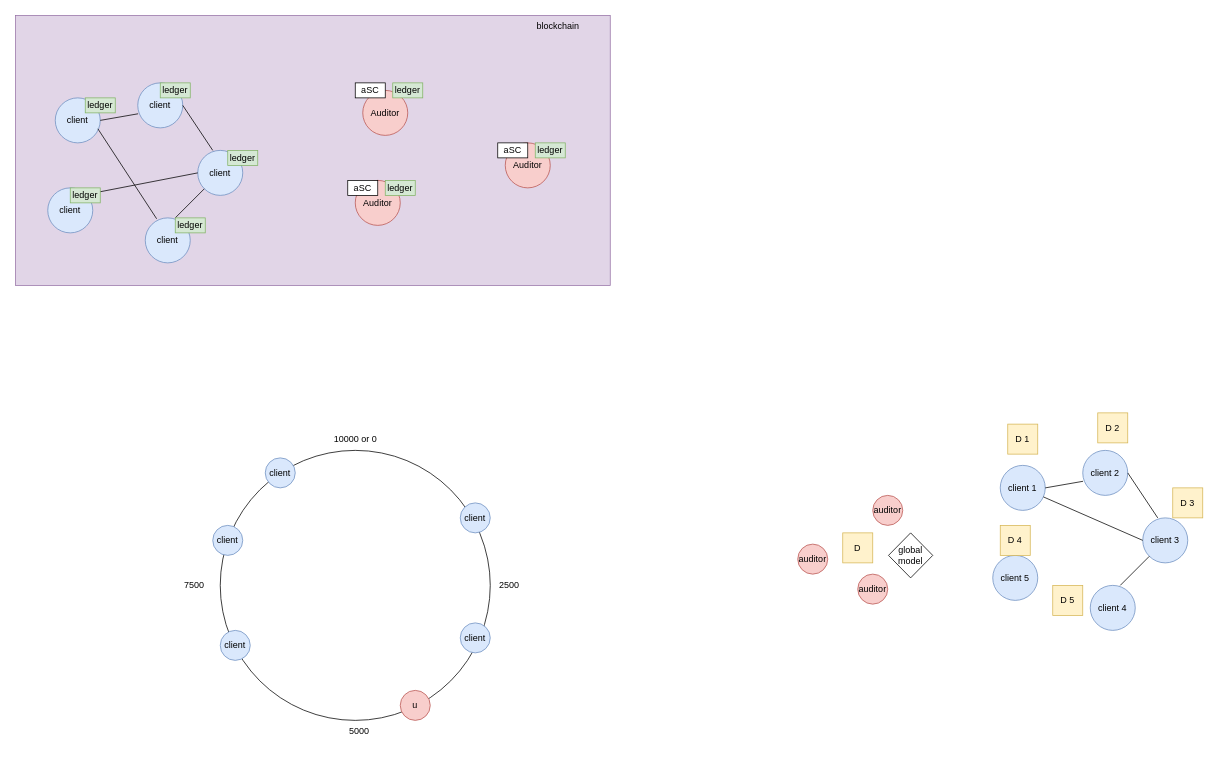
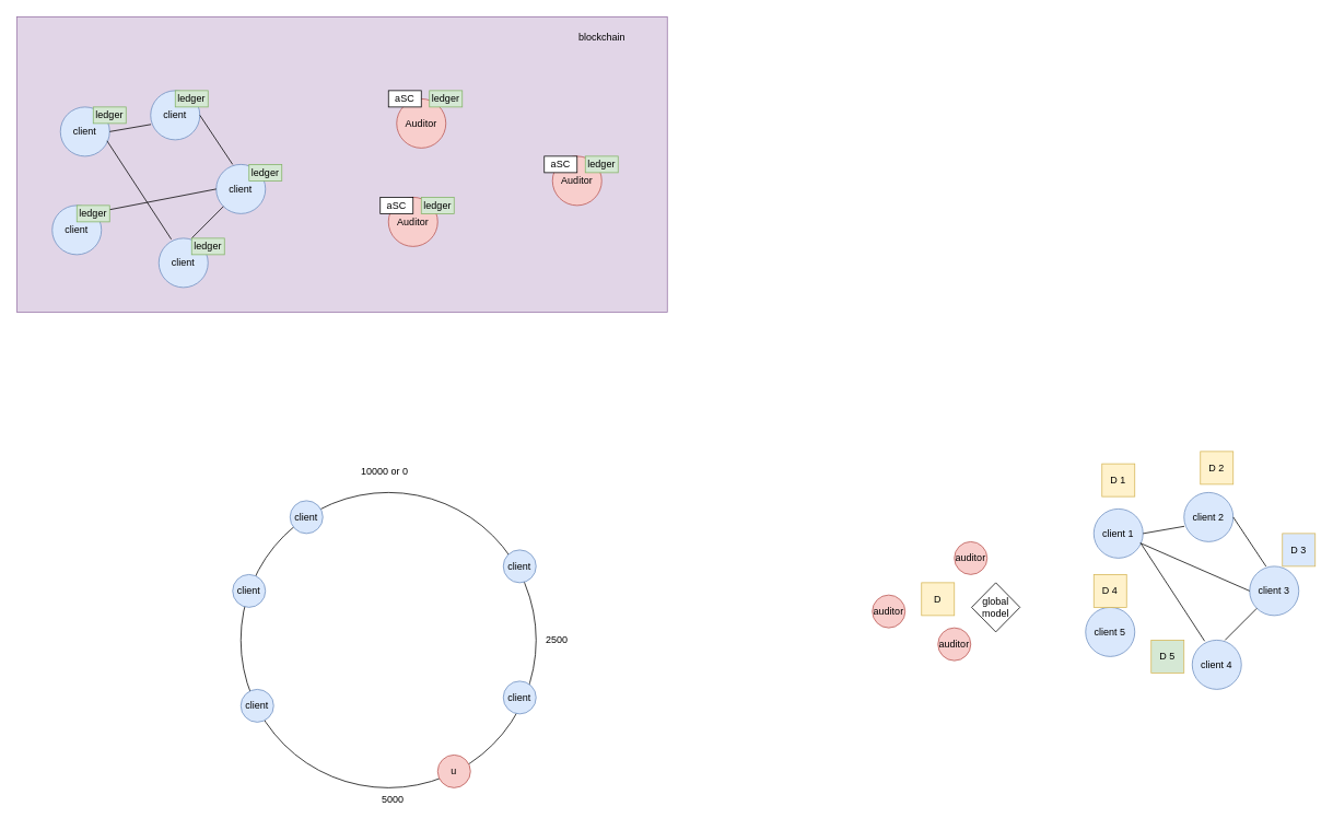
  <mxCell id="0" />
  <mxCell id="1" parent="0" />
  <mxCell id="2" value="" style="rounded=0;whiteSpace=wrap;html=1;fillColor=#e1d5e7;strokeColor=#9673a6;" vertex="1" parent="1"><mxGeometry x="20" y="20" width="793" height="360" as="geometry" /></mxCell>
  <mxCell id="3" value="client" style="ellipse;whiteSpace=wrap;html=1;aspect=fixed;fillColor=#dae8fc;strokeColor=#6c8ebf;" vertex="1" parent="1"><mxGeometry x="73" y="130" width="60" height="60" as="geometry" /></mxCell>
  <mxCell id="4" value="client" style="ellipse;whiteSpace=wrap;html=1;aspect=fixed;fillColor=#dae8fc;strokeColor=#6c8ebf;" vertex="1" parent="1"><mxGeometry x="183" y="110" width="60" height="60" as="geometry" /></mxCell>
  <mxCell id="5" value="client" style="ellipse;whiteSpace=wrap;html=1;aspect=fixed;fillColor=#dae8fc;strokeColor=#6c8ebf;" vertex="1" parent="1"><mxGeometry x="63" y="250" width="60" height="60" as="geometry" /></mxCell>
  <mxCell id="6" value="client" style="ellipse;whiteSpace=wrap;html=1;aspect=fixed;fillColor=#dae8fc;strokeColor=#6c8ebf;" vertex="1" parent="1"><mxGeometry x="193" y="290" width="60" height="60" as="geometry" /></mxCell>
  <mxCell id="7" value="client" style="ellipse;whiteSpace=wrap;html=1;aspect=fixed;fillColor=#dae8fc;strokeColor=#6c8ebf;" vertex="1" parent="1"><mxGeometry x="263" y="200" width="60" height="60" as="geometry" /></mxCell>
  <mxCell id="8" value="" style="endArrow=none;html=1;rounded=0;entryX=0.333;entryY=0;entryDx=0;entryDy=0;entryPerimeter=0;" edge="1" parent="1" target="7"><mxGeometry width="50" height="50" relative="1" as="geometry"><mxPoint x="243" y="140" as="sourcePoint" /><mxPoint x="293" y="90" as="targetPoint" /></mxGeometry></mxCell>
  <mxCell id="9" value="" style="endArrow=none;html=1;rounded=0;entryX=0.333;entryY=0;entryDx=0;entryDy=0;entryPerimeter=0;exitX=0;exitY=1;exitDx=0;exitDy=0;" edge="1" parent="1" source="7"><mxGeometry width="50" height="50" relative="1" as="geometry"><mxPoint x="193" y="240" as="sourcePoint" /><mxPoint x="233" y="290" as="targetPoint" /></mxGeometry></mxCell>
  <mxCell id="10" value="" style="endArrow=none;html=1;rounded=0;exitX=0;exitY=0.5;exitDx=0;exitDy=0;entryX=1;entryY=0;entryDx=0;entryDy=0;" edge="1" parent="1" source="7" target="5"><mxGeometry width="50" height="50" relative="1" as="geometry"><mxPoint x="263" y="170" as="sourcePoint" /><mxPoint x="203" y="240" as="targetPoint" /></mxGeometry></mxCell>
  <mxCell id="11" value="" style="endArrow=none;html=1;rounded=0;entryX=0.253;entryY=0.02;entryDx=0;entryDy=0;entryPerimeter=0;exitX=0.947;exitY=0.687;exitDx=0;exitDy=0;exitPerimeter=0;" edge="1" parent="1" source="3" target="6"><mxGeometry width="50" height="50" relative="1" as="geometry"><mxPoint x="273" y="170" as="sourcePoint" /><mxPoint x="313" y="220" as="targetPoint" /></mxGeometry></mxCell>
  <mxCell id="12" value="" style="endArrow=none;html=1;rounded=0;entryX=1;entryY=0.5;entryDx=0;entryDy=0;exitX=0.007;exitY=0.687;exitDx=0;exitDy=0;exitPerimeter=0;" edge="1" parent="1" source="4" target="3"><mxGeometry width="50" height="50" relative="1" as="geometry"><mxPoint x="283" y="180" as="sourcePoint" /><mxPoint x="323" y="230" as="targetPoint" /></mxGeometry></mxCell>
  <mxCell id="13" value="Auditor" style="ellipse;whiteSpace=wrap;html=1;aspect=fixed;fillColor=#f8cecc;strokeColor=#b85450;" vertex="1" parent="1"><mxGeometry x="483" y="120" width="60" height="60" as="geometry" /></mxCell>
  <mxCell id="14" value="Auditor" style="ellipse;whiteSpace=wrap;html=1;aspect=fixed;fillColor=#f8cecc;strokeColor=#b85450;" vertex="1" parent="1"><mxGeometry x="473" y="240" width="60" height="60" as="geometry" /></mxCell>
  <mxCell id="15" value="Auditor" style="ellipse;whiteSpace=wrap;html=1;aspect=fixed;fillColor=#f8cecc;strokeColor=#b85450;" vertex="1" parent="1"><mxGeometry x="673" y="190" width="60" height="60" as="geometry" /></mxCell>
  <mxCell id="16" value="" style="endArrow=none;html=1;rounded=0;entryX=0.333;entryY=0;entryDx=0;entryDy=0;entryPerimeter=0;fillColor=#f8cecc;strokeColor=#b85450;" edge="1" parent="1" target="15" source="20"><mxGeometry width="50" height="50" relative="1" as="geometry"><mxPoint x="653" y="130" as="sourcePoint" /><mxPoint x="703" y="80" as="targetPoint" /></mxGeometry></mxCell>
- <mxCell id="17" value="blockchain" style="text;html=1;align=center;verticalAlign=middle;resizable=0;points=[];autosize=1;strokeColor=none;fillColor=none;" vertex="1" parent="1"><mxGeometry x="703" y="20" width="80" height="30" as="geometry" /></mxCell>
+ <mxCell id="17" value="blockchain" style="text;html=1;align=center;verticalAlign=middle;resizable=0;points=[];autosize=1;strokeColor=none;fillColor=none;" vertex="1" parent="1"><mxGeometry x="693" y="30" width="80" height="30" as="geometry" /></mxCell>
  <mxCell id="18" value="aSC" style="rounded=0;whiteSpace=wrap;html=1;" vertex="1" parent="1"><mxGeometry x="473" y="110" width="40" height="20" as="geometry" /></mxCell>
  <mxCell id="19" value="aSC" style="rounded=0;whiteSpace=wrap;html=1;" vertex="1" parent="1"><mxGeometry x="463" y="240" width="40" height="20" as="geometry" /></mxCell>
  <mxCell id="20" value="aSC" style="rounded=0;whiteSpace=wrap;html=1;" vertex="1" parent="1"><mxGeometry x="663" y="190" width="40" height="20" as="geometry" /></mxCell>
  <mxCell id="21" value="ledger" style="rounded=0;whiteSpace=wrap;html=1;fillColor=#d5e8d4;strokeColor=#82b366;" vertex="1" parent="1"><mxGeometry x="303" y="200" width="40" height="20" as="geometry" /></mxCell>
  <mxCell id="22" value="ledger" style="rounded=0;whiteSpace=wrap;html=1;fillColor=#d5e8d4;strokeColor=#82b366;" vertex="1" parent="1"><mxGeometry x="213" y="110" width="40" height="20" as="geometry" /></mxCell>
  <mxCell id="23" value="ledger" style="rounded=0;whiteSpace=wrap;html=1;fillColor=#d5e8d4;strokeColor=#82b366;" vertex="1" parent="1"><mxGeometry x="233" y="290" width="40" height="20" as="geometry" /></mxCell>
  <mxCell id="24" value="ledger" style="rounded=0;whiteSpace=wrap;html=1;fillColor=#d5e8d4;strokeColor=#82b366;" vertex="1" parent="1"><mxGeometry x="93" y="250" width="40" height="20" as="geometry" /></mxCell>
  <mxCell id="25" value="ledger" style="rounded=0;whiteSpace=wrap;html=1;fillColor=#d5e8d4;strokeColor=#82b366;" vertex="1" parent="1"><mxGeometry x="113" y="130" width="40" height="20" as="geometry" /></mxCell>
  <mxCell id="26" value="ledger" style="rounded=0;whiteSpace=wrap;html=1;fillColor=#d5e8d4;strokeColor=#82b366;" vertex="1" parent="1"><mxGeometry x="513" y="240" width="40" height="20" as="geometry" /></mxCell>
  <mxCell id="27" value="ledger" style="rounded=0;whiteSpace=wrap;html=1;fillColor=#d5e8d4;strokeColor=#82b366;" vertex="1" parent="1"><mxGeometry x="523" y="110" width="40" height="20" as="geometry" /></mxCell>
  <mxCell id="28" value="ledger" style="rounded=0;whiteSpace=wrap;html=1;fillColor=#d5e8d4;strokeColor=#82b366;" vertex="1" parent="1"><mxGeometry x="713" y="190" width="40" height="20" as="geometry" /></mxCell>
  <mxCell id="29" value="" style="ellipse;whiteSpace=wrap;html=1;aspect=fixed;" vertex="1" parent="1"><mxGeometry x="293" y="600" width="360" height="360" as="geometry" /></mxCell>
- <mxCell id="30" value="10000 or 0" style="text;html=1;align=center;verticalAlign=middle;resizable=0;points=[];autosize=1;strokeColor=none;fillColor=none;" vertex="1" parent="1"><mxGeometry x="433" y="570" width="80" height="30" as="geometry" /></mxCell>
+ <mxCell id="30" value="10000 or 0" style="text;html=1;align=center;verticalAlign=middle;resizable=0;points=[];autosize=1;strokeColor=none;fillColor=none;" vertex="1" parent="1"><mxGeometry x="428" y="560" width="80" height="30" as="geometry" /></mxCell>
  <mxCell id="31" value="5000" style="text;html=1;align=center;verticalAlign=middle;resizable=0;points=[];autosize=1;strokeColor=none;fillColor=none;" vertex="1" parent="1"><mxGeometry x="453" y="960" width="50" height="30" as="geometry" /></mxCell>
  <mxCell id="32" value="2500" style="text;html=1;align=center;verticalAlign=middle;resizable=0;points=[];autosize=1;strokeColor=none;fillColor=none;" vertex="1" parent="1"><mxGeometry x="653" y="765" width="50" height="30" as="geometry" /></mxCell>
- <mxCell id="33" value="7500" style="text;html=1;align=center;verticalAlign=middle;resizable=0;points=[];autosize=1;strokeColor=none;fillColor=none;" vertex="1" parent="1"><mxGeometry x="233" y="765" width="50" height="30" as="geometry" /></mxCell>
  <mxCell id="34" value="client" style="ellipse;whiteSpace=wrap;html=1;aspect=fixed;fillColor=#dae8fc;strokeColor=#6c8ebf;" vertex="1" parent="1"><mxGeometry x="353" y="610" width="40" height="40" as="geometry" /></mxCell>
  <mxCell id="35" value="client" style="ellipse;whiteSpace=wrap;html=1;aspect=fixed;fillColor=#dae8fc;strokeColor=#6c8ebf;" vertex="1" parent="1"><mxGeometry x="613" y="670" width="40" height="40" as="geometry" /></mxCell>
  <mxCell id="36" value="client" style="ellipse;whiteSpace=wrap;html=1;aspect=fixed;fillColor=#dae8fc;strokeColor=#6c8ebf;" vertex="1" parent="1"><mxGeometry x="293" y="840" width="40" height="40" as="geometry" /></mxCell>
  <mxCell id="37" value="client" style="ellipse;whiteSpace=wrap;html=1;aspect=fixed;fillColor=#dae8fc;strokeColor=#6c8ebf;" vertex="1" parent="1"><mxGeometry x="613" y="830" width="40" height="40" as="geometry" /></mxCell>
  <mxCell id="38" value="client" style="ellipse;whiteSpace=wrap;html=1;aspect=fixed;fillColor=#dae8fc;strokeColor=#6c8ebf;" vertex="1" parent="1"><mxGeometry x="283" y="700" width="40" height="40" as="geometry" /></mxCell>
  <mxCell id="39" value="u" style="ellipse;whiteSpace=wrap;html=1;aspect=fixed;fillColor=#f8cecc;strokeColor=#b85450;" vertex="1" parent="1"><mxGeometry x="533" y="920" width="40" height="40" as="geometry" /></mxCell>
  <mxCell id="40" value="auditor" style="ellipse;whiteSpace=wrap;html=1;aspect=fixed;fillColor=#f8cecc;strokeColor=#b85450;" vertex="1" parent="1"><mxGeometry x="1163" y="660" width="40" height="40" as="geometry" /></mxCell>
  <mxCell id="41" value="auditor" style="ellipse;whiteSpace=wrap;html=1;aspect=fixed;fillColor=#f8cecc;strokeColor=#b85450;" vertex="1" parent="1"><mxGeometry x="1063" y="725" width="40" height="40" as="geometry" /></mxCell>
  <mxCell id="42" value="auditor" style="ellipse;whiteSpace=wrap;html=1;aspect=fixed;fillColor=#f8cecc;strokeColor=#b85450;" vertex="1" parent="1"><mxGeometry x="1143" y="765" width="40" height="40" as="geometry" /></mxCell>
  <mxCell id="43" value="D" style="whiteSpace=wrap;html=1;aspect=fixed;fillColor=#fff2cc;strokeColor=#d6b656;" vertex="1" parent="1"><mxGeometry x="1123" y="710" width="40" height="40" as="geometry" /></mxCell>
  <mxCell id="44" value="client 1" style="ellipse;whiteSpace=wrap;html=1;aspect=fixed;fillColor=#dae8fc;strokeColor=#6c8ebf;" vertex="1" parent="1"><mxGeometry x="1333" y="620" width="60" height="60" as="geometry" /></mxCell>
  <mxCell id="45" value="client 2" style="ellipse;whiteSpace=wrap;html=1;aspect=fixed;fillColor=#dae8fc;strokeColor=#6c8ebf;" vertex="1" parent="1"><mxGeometry x="1443" y="600" width="60" height="60" as="geometry" /></mxCell>
  <mxCell id="46" value="client 5" style="ellipse;whiteSpace=wrap;html=1;aspect=fixed;fillColor=#dae8fc;strokeColor=#6c8ebf;" vertex="1" parent="1"><mxGeometry x="1323" y="740" width="60" height="60" as="geometry" /></mxCell>
  <mxCell id="47" value="client 4" style="ellipse;whiteSpace=wrap;html=1;aspect=fixed;fillColor=#dae8fc;strokeColor=#6c8ebf;" vertex="1" parent="1"><mxGeometry x="1453" y="780" width="60" height="60" as="geometry" /></mxCell>
  <mxCell id="48" value="client 3" style="ellipse;whiteSpace=wrap;html=1;aspect=fixed;fillColor=#dae8fc;strokeColor=#6c8ebf;" vertex="1" parent="1"><mxGeometry x="1523" y="690" width="60" height="60" as="geometry" /></mxCell>
  <mxCell id="49" value="" style="endArrow=none;html=1;rounded=0;entryX=0.333;entryY=0;entryDx=0;entryDy=0;entryPerimeter=0;" edge="1" parent="1" target="48"><mxGeometry width="50" height="50" relative="1" as="geometry"><mxPoint x="1503" y="630" as="sourcePoint" /><mxPoint x="1553" y="580" as="targetPoint" /></mxGeometry></mxCell>
  <mxCell id="50" value="" style="endArrow=none;html=1;rounded=0;entryX=0.333;entryY=0;entryDx=0;entryDy=0;entryPerimeter=0;exitX=0;exitY=1;exitDx=0;exitDy=0;" edge="1" parent="1" source="48"><mxGeometry width="50" height="50" relative="1" as="geometry"><mxPoint x="1453" y="730" as="sourcePoint" /><mxPoint x="1493" y="780" as="targetPoint" /></mxGeometry></mxCell>
  <mxCell id="51" value="" style="endArrow=none;html=1;rounded=0;exitX=0;exitY=0.5;exitDx=0;exitDy=0;" edge="1" parent="1" source="48" target="44"><mxGeometry width="50" height="50" relative="1" as="geometry"><mxPoint x="1523" y="660" as="sourcePoint" /><mxPoint x="1463" y="730" as="targetPoint" /></mxGeometry></mxCell>
+ <mxCell id="52" value="" style="endArrow=none;html=1;rounded=0;entryX=0.253;entryY=0.02;entryDx=0;entryDy=0;entryPerimeter=0;exitX=0.947;exitY=0.687;exitDx=0;exitDy=0;exitPerimeter=0;" edge="1" parent="1" source="44" target="47"><mxGeometry width="50" height="50" relative="1" as="geometry"><mxPoint x="1533" y="660" as="sourcePoint" /><mxPoint x="1573" y="710" as="targetPoint" /></mxGeometry></mxCell>
  <mxCell id="53" value="" style="endArrow=none;html=1;rounded=0;entryX=1;entryY=0.5;entryDx=0;entryDy=0;exitX=0.007;exitY=0.687;exitDx=0;exitDy=0;exitPerimeter=0;" edge="1" parent="1" source="45" target="44"><mxGeometry width="50" height="50" relative="1" as="geometry"><mxPoint x="1543" y="670" as="sourcePoint" /><mxPoint x="1583" y="720" as="targetPoint" /></mxGeometry></mxCell>
  <mxCell id="54" value="global&lt;br&gt;model" style="rhombus;whiteSpace=wrap;html=1;" vertex="1" parent="1"><mxGeometry x="1184" y="710" width="59" height="60" as="geometry" /></mxCell>
  <mxCell id="55" value="D 1" style="whiteSpace=wrap;html=1;aspect=fixed;fillColor=#fff2cc;strokeColor=#d6b656;" vertex="1" parent="1"><mxGeometry x="1343" y="565" width="40" height="40" as="geometry" /></mxCell>
  <mxCell id="56" value="D 2" style="whiteSpace=wrap;html=1;aspect=fixed;fillColor=#fff2cc;strokeColor=#d6b656;" vertex="1" parent="1"><mxGeometry x="1463" y="550" width="40" height="40" as="geometry" /></mxCell>
  <mxCell id="57" value="D 4" style="whiteSpace=wrap;html=1;aspect=fixed;fillColor=#fff2cc;strokeColor=#d6b656;" vertex="1" parent="1"><mxGeometry x="1333" y="700" width="40" height="40" as="geometry" /></mxCell>
- <mxCell id="58" value="D 5" style="whiteSpace=wrap;html=1;aspect=fixed;fillColor=#fff2cc;strokeColor=#d6b656;" vertex="1" parent="1"><mxGeometry x="1403" y="780" width="40" height="40" as="geometry" /></mxCell>
- <mxCell id="59" value="D 3" style="whiteSpace=wrap;html=1;aspect=fixed;fillColor=#fff2cc;strokeColor=#d6b656;" vertex="1" parent="1"><mxGeometry x="1563" y="650" width="40" height="40" as="geometry" /></mxCell>
+ <mxCell id="58" value="D 5" style="whiteSpace=wrap;html=1;aspect=fixed;fillColor=#d5e8d4;strokeColor=#d6b656;" vertex="1" parent="1"><mxGeometry x="1403" y="780" width="40" height="40" as="geometry" /></mxCell>
+ <mxCell id="59" value="D 3" style="whiteSpace=wrap;html=1;aspect=fixed;fillColor=#dae8fc;strokeColor=#d6b656;" vertex="1" parent="1"><mxGeometry x="1563" y="650" width="40" height="40" as="geometry" /></mxCell>
